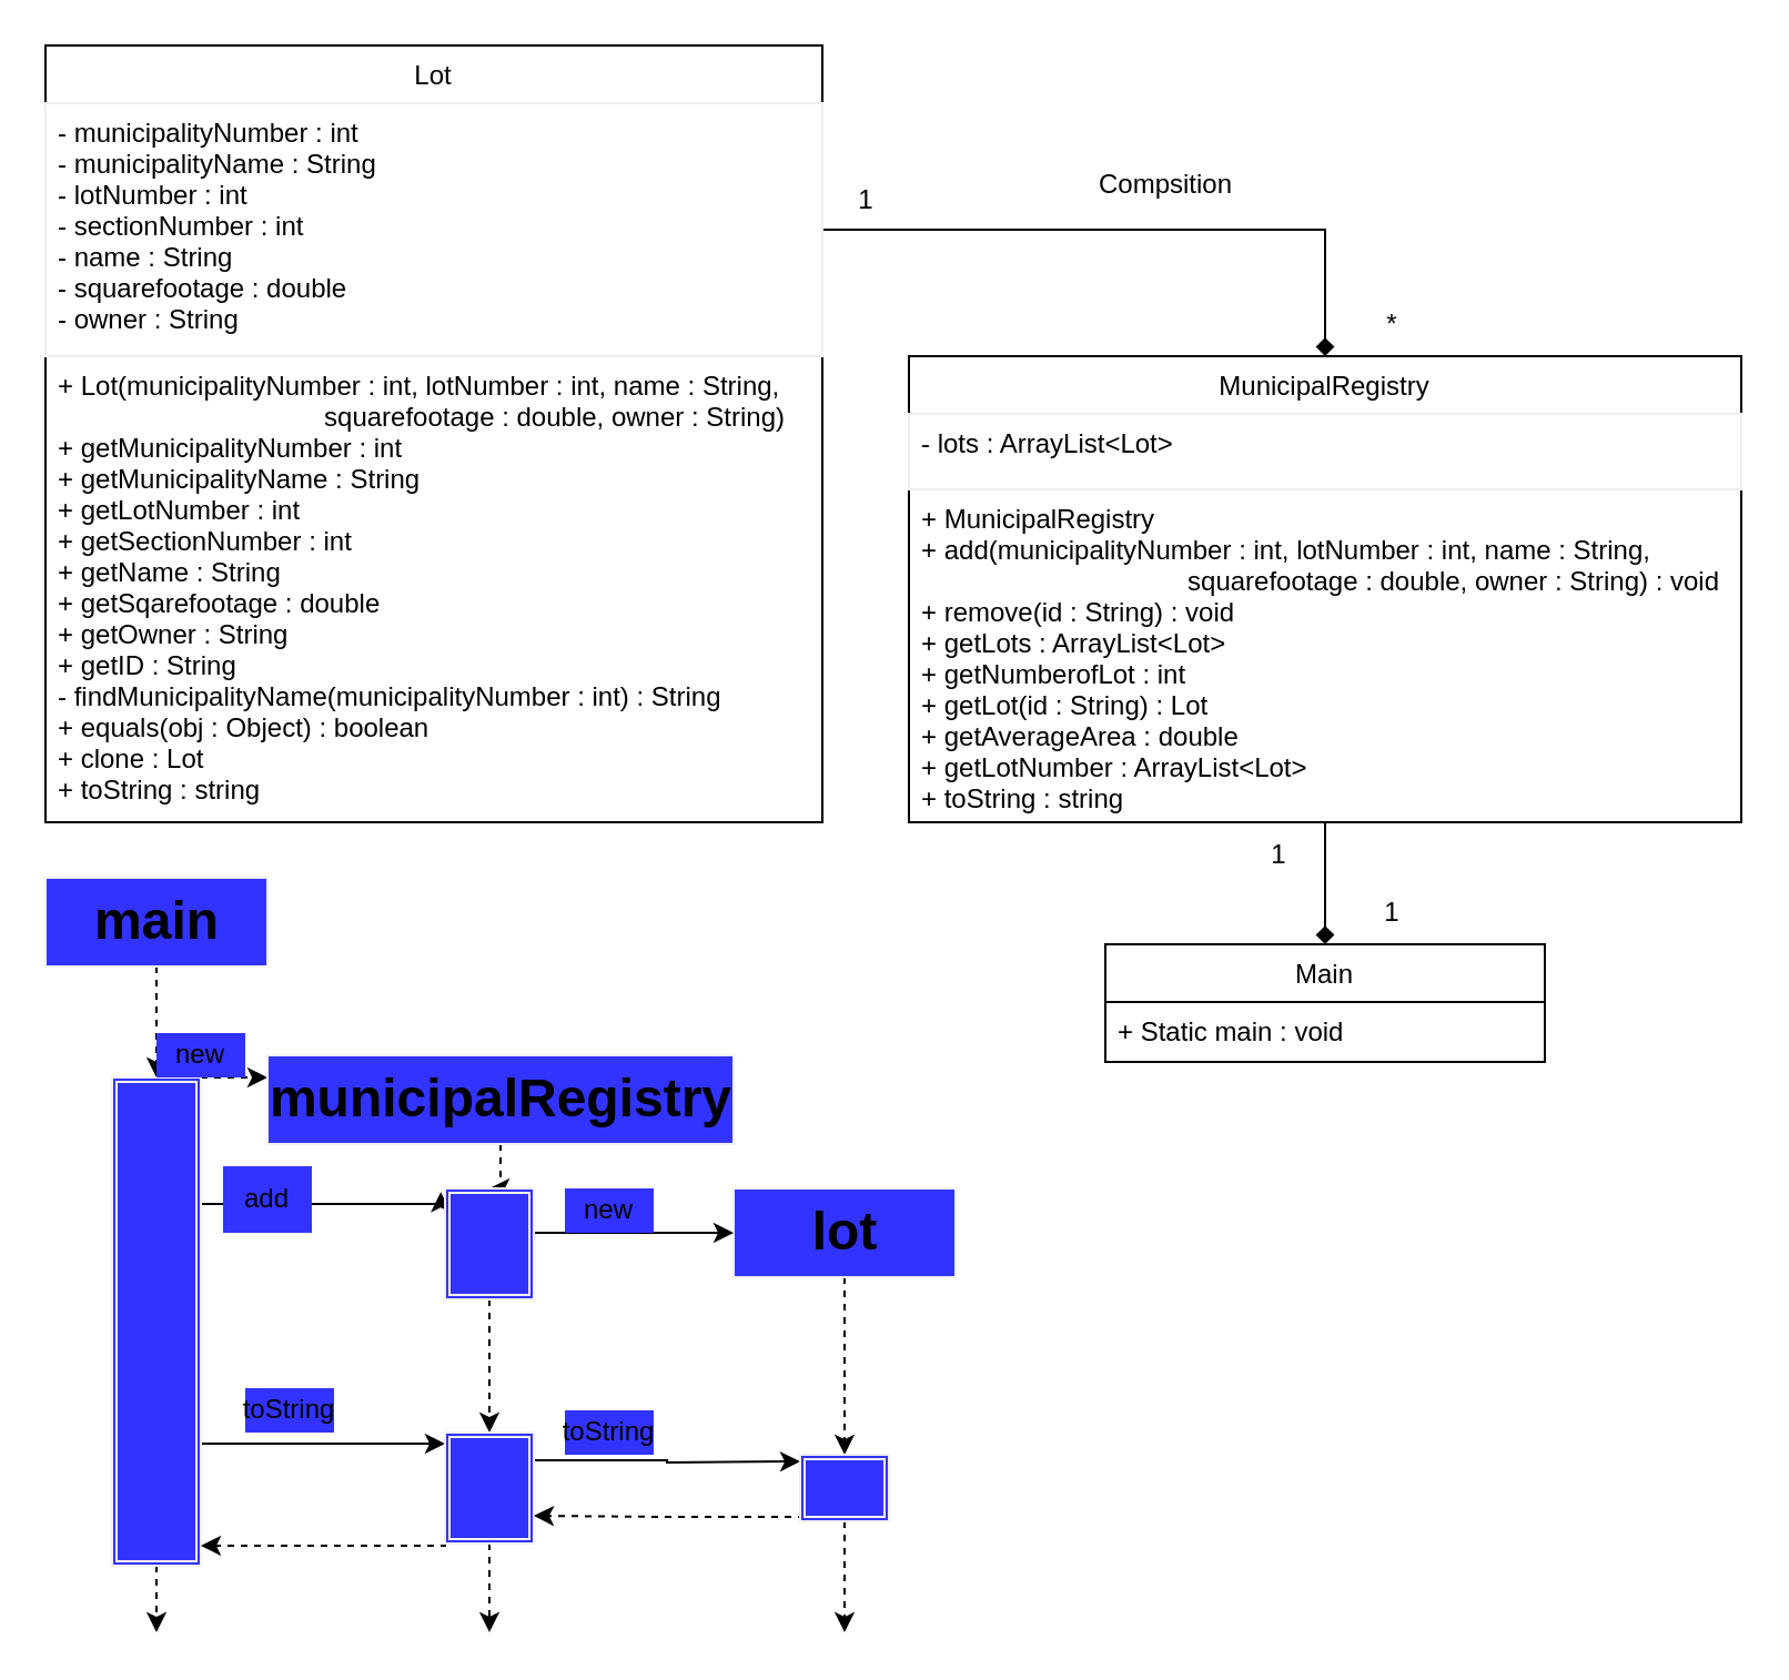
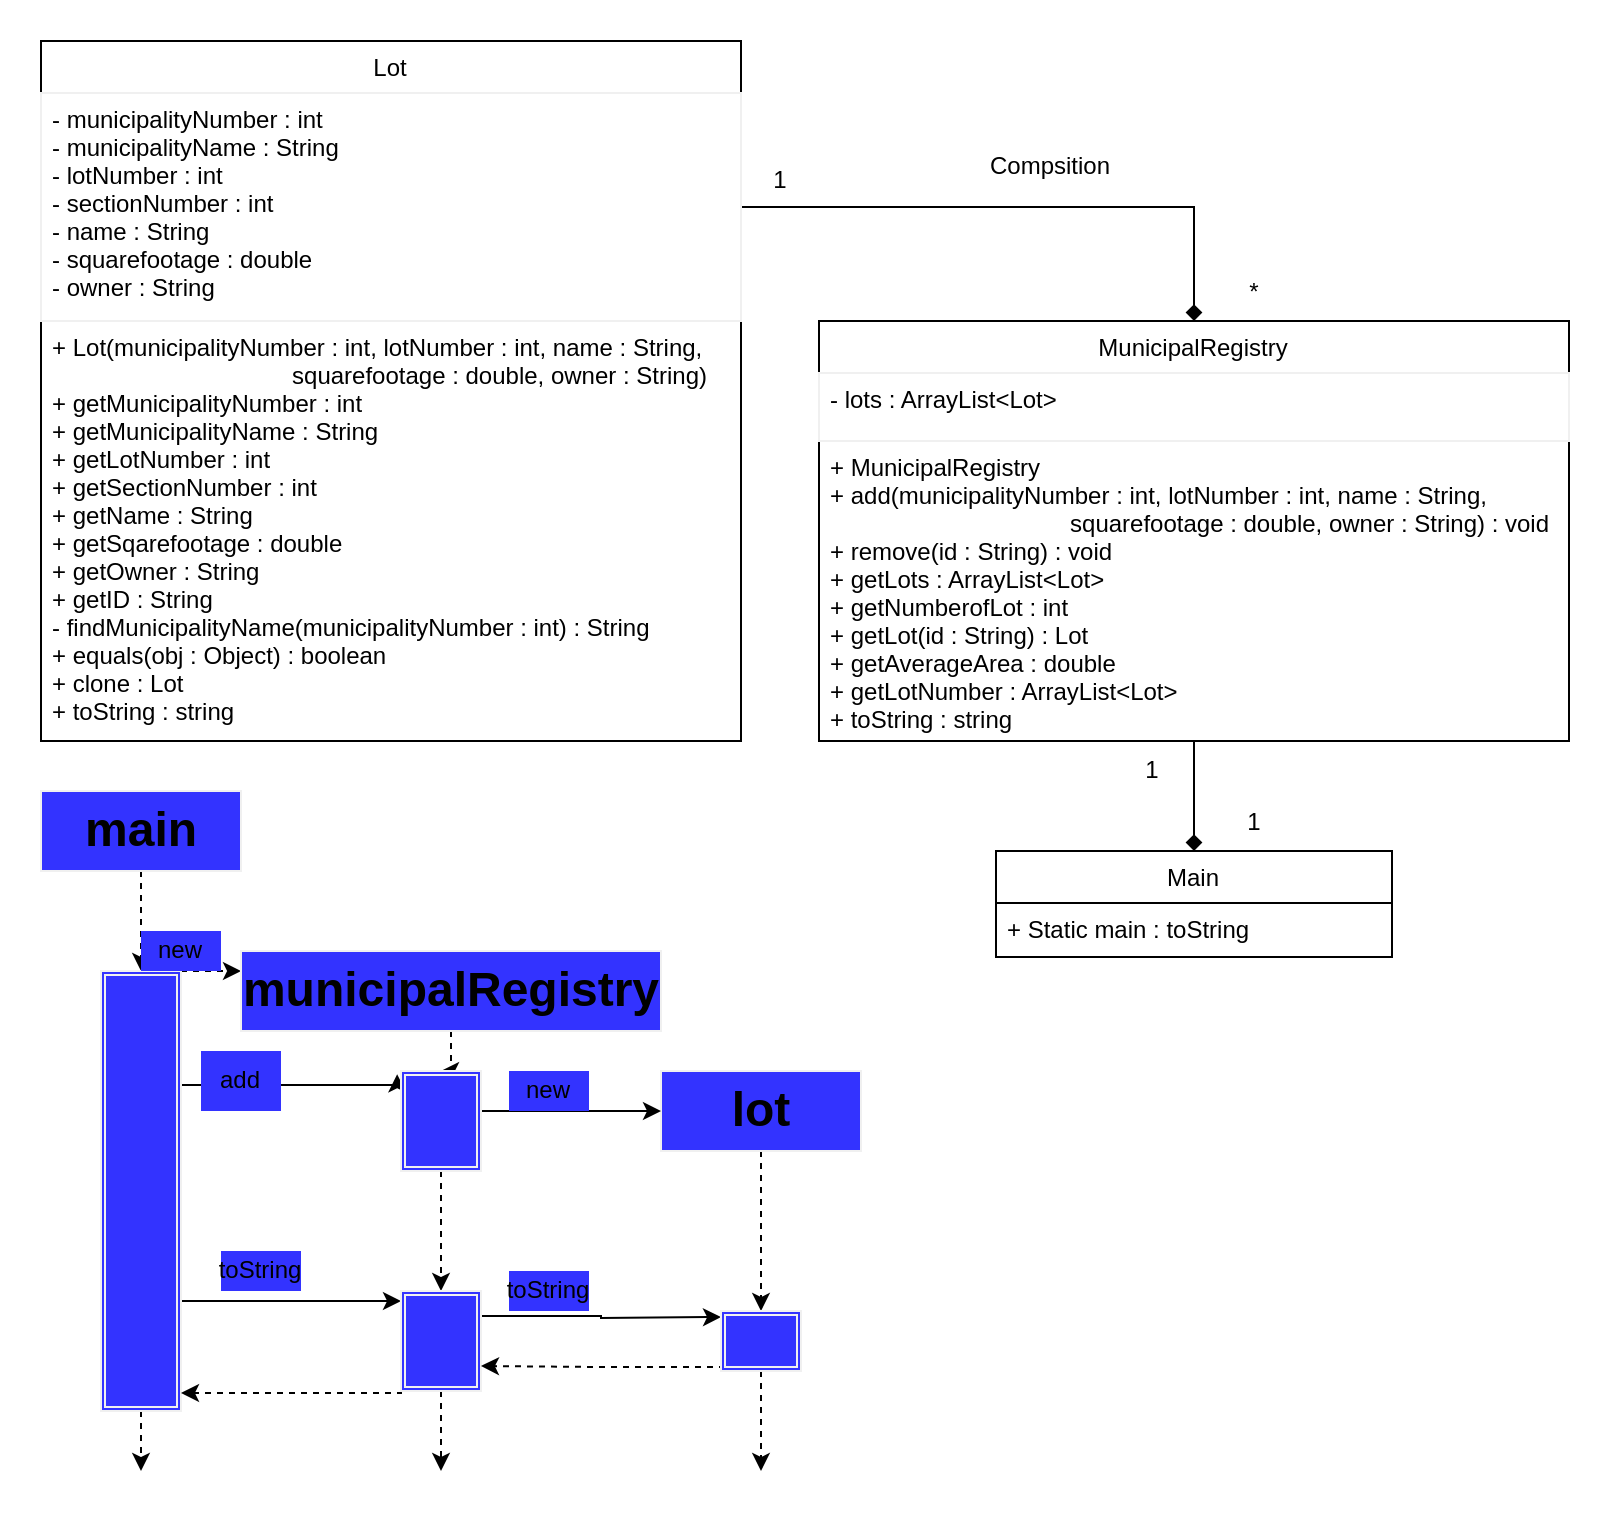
  <mxCell id="0" />
  <mxCell id="1" parent="0" />
  <mxCell id="2" style="edgeStyle=orthogonalEdgeStyle;rounded=0;orthogonalLoop=1;jettySize=auto;html=1;entryX=0.5;entryY=0;entryDx=0;entryDy=0;endArrow=diamond;endFill=1;" parent="1" source="11" target="14" edge="1"><mxGeometry relative="1" as="geometry" /></mxCell>
  <mxCell id="3" value="Compsition" style="text;html=1;strokeColor=none;fillColor=none;align=center;verticalAlign=middle;whiteSpace=wrap;rounded=0;" parent="1" vertex="1"><mxGeometry x="505" y="73" width="40" height="20" as="geometry" /></mxCell>
  <mxCell id="4" style="edgeStyle=orthogonalEdgeStyle;rounded=0;orthogonalLoop=1;jettySize=auto;html=1;dashed=1;fillColor=#3333FF;" parent="1" source="5" edge="1"><mxGeometry relative="1" as="geometry"><mxPoint x="70" y="485" as="targetPoint" /></mxGeometry></mxCell>
  <mxCell id="5" value="main" style="text;fillColor=#3333FF;html=1;fontSize=24;fontStyle=1;verticalAlign=middle;align=center;strokeColor=#f0f0f0;" parent="1" vertex="1"><mxGeometry x="20" y="395" width="100" height="40" as="geometry" /></mxCell>
  <mxCell id="6" style="edgeStyle=orthogonalEdgeStyle;rounded=0;orthogonalLoop=1;jettySize=auto;html=1;exitX=1;exitY=0;exitDx=0;exitDy=0;entryX=0;entryY=0.25;entryDx=0;entryDy=0;dashed=1;fillColor=#3333FF;" parent="1" source="17" target="19" edge="1"><mxGeometry relative="1" as="geometry" /></mxCell>
  <mxCell id="7" style="edgeStyle=orthogonalEdgeStyle;rounded=0;orthogonalLoop=1;jettySize=auto;html=1;exitX=1;exitY=0.25;exitDx=0;exitDy=0;entryX=-0.048;entryY=0.033;entryDx=0;entryDy=0;entryPerimeter=0;fillColor=#3333FF;" parent="1" source="17" target="24" edge="1"><mxGeometry relative="1" as="geometry"><Array as="points"><mxPoint x="90" y="542" /><mxPoint x="198" y="542" /></Array></mxGeometry></mxCell>
  <mxCell id="8" style="edgeStyle=orthogonalEdgeStyle;rounded=0;orthogonalLoop=1;jettySize=auto;html=1;exitX=1;exitY=0.75;exitDx=0;exitDy=0;fillColor=#3333FF;" parent="1" source="17" edge="1"><mxGeometry relative="1" as="geometry"><mxPoint x="200" y="650" as="targetPoint" /></mxGeometry></mxCell>
  <mxCell id="9" style="edgeStyle=orthogonalEdgeStyle;rounded=0;orthogonalLoop=1;jettySize=auto;html=1;exitX=0.5;exitY=1;exitDx=0;exitDy=0;dashed=1;fillColor=#3333FF;" parent="1" source="17" edge="1"><mxGeometry relative="1" as="geometry"><mxPoint x="70" y="735" as="targetPoint" /></mxGeometry></mxCell>
  <mxCell id="10" value="Lot" style="swimlane;fontStyle=0;childLayout=stackLayout;horizontal=1;startSize=26;fillColor=none;horizontalStack=0;resizeParent=1;resizeParentMax=0;resizeLast=0;collapsible=1;marginBottom=0;" parent="1" vertex="1"><mxGeometry x="20" y="20" width="350" height="350" as="geometry" /></mxCell>
  <mxCell id="11" value="- municipalityNumber : int&#10;- municipalityName : String&#10;- lotNumber : int&#10;- sectionNumber : int&#10;- name : String&#10;- squarefootage : double&#10;- owner : String " style="text;fillColor=none;align=left;verticalAlign=top;spacingLeft=4;spacingRight=4;overflow=hidden;rotatable=0;points=[[0,0.5],[1,0.5]];portConstraint=eastwest;strokeColor=#f0f0f0;" parent="10" vertex="1"><mxGeometry y="26" width="350" height="114" as="geometry" /></mxCell>
  <mxCell id="12" value="+ Lot(municipalityNumber : int, lotNumber : int, name : String, &#10;                                    squarefootage : double, owner : String)&#10;+ getMunicipalityNumber : int&#10;+ getMunicipalityName : String&#10;+ getLotNumber : int&#10;+ getSectionNumber : int&#10;+ getName : String&#10;+ getSqarefootage : double&#10;+ getOwner : String&#10;+ getID : String&#10;- findMunicipalityName(municipalityNumber : int) : String&#10;+ equals(obj : Object) : boolean&#10;+ clone : Lot&#10;+ toString : string" style="text;strokeColor=none;fillColor=none;align=left;verticalAlign=top;spacingLeft=4;spacingRight=4;overflow=hidden;rotatable=0;points=[[0,0.5],[1,0.5]];portConstraint=eastwest;" parent="10" vertex="1"><mxGeometry y="140" width="350" height="210" as="geometry" /></mxCell>
  <mxCell id="13" style="edgeStyle=orthogonalEdgeStyle;rounded=0;orthogonalLoop=1;jettySize=auto;html=1;entryX=0.5;entryY=0;entryDx=0;entryDy=0;" edge="1" parent="1" target="39"><mxGeometry relative="1" as="geometry"><mxPoint x="596.5" y="506.017" as="targetPoint" /><mxPoint x="596.5" y="425" as="sourcePoint" /></mxGeometry></mxCell>
  <mxCell id="14" value="MunicipalRegistry" style="swimlane;fontStyle=0;childLayout=stackLayout;horizontal=1;startSize=26;fillColor=none;horizontalStack=0;resizeParent=1;resizeParentMax=0;resizeLast=0;collapsible=1;marginBottom=0;" parent="1" vertex="1"><mxGeometry x="409" y="160" width="375" height="210" as="geometry" /></mxCell>
  <mxCell id="15" value="- lots : ArrayList&lt;Lot&gt;" style="text;fillColor=none;align=left;verticalAlign=top;spacingLeft=4;spacingRight=4;overflow=hidden;rotatable=0;points=[[0,0.5],[1,0.5]];portConstraint=eastwest;strokeColor=#f0f0f0;" parent="14" vertex="1"><mxGeometry y="26" width="375" height="34" as="geometry" /></mxCell>
  <mxCell id="16" value="+ MunicipalRegistry&#10;+ add(municipalityNumber : int, lotNumber : int, name : String, &#10;                                    squarefootage : double, owner : String) : void&#10;+ remove(id : String) : void&#10;+ getLots : ArrayList&lt;Lot&gt;&#10;+ getNumberofLot : int&#10;+ getLot(id : String) : Lot&#10;+ getAverageArea : double&#10;+ getLotNumber : ArrayList&lt;Lot&gt;&#10;+ toString : string" style="text;strokeColor=none;fillColor=none;align=left;verticalAlign=top;spacingLeft=4;spacingRight=4;overflow=hidden;rotatable=0;points=[[0,0.5],[1,0.5]];portConstraint=eastwest;" parent="14" vertex="1"><mxGeometry y="60" width="375" height="150" as="geometry" /></mxCell>
  <mxCell id="17" value="" style="shape=ext;double=1;rounded=0;whiteSpace=wrap;html=1;strokeColor=#f0f0f0;fillColor=#3333FF;" parent="1" vertex="1"><mxGeometry x="50" y="485" width="40" height="220" as="geometry" /></mxCell>
  <mxCell id="18" style="edgeStyle=orthogonalEdgeStyle;rounded=0;orthogonalLoop=1;jettySize=auto;html=1;entryX=0.5;entryY=0;entryDx=0;entryDy=0;dashed=1;fillColor=#3333FF;" parent="1" source="19" target="24" edge="1"><mxGeometry relative="1" as="geometry" /></mxCell>
  <mxCell id="19" value="municipalRegistry" style="text;fillColor=#3333FF;html=1;fontSize=24;fontStyle=1;verticalAlign=middle;align=center;strokeColor=#f0f0f0;" parent="1" vertex="1"><mxGeometry x="120" y="475" width="210" height="40" as="geometry" /></mxCell>
  <mxCell id="20" style="edgeStyle=orthogonalEdgeStyle;rounded=0;orthogonalLoop=1;jettySize=auto;html=1;exitX=0.5;exitY=1;exitDx=0;exitDy=0;dashed=1;entryX=0.5;entryY=0;entryDx=0;entryDy=0;fillColor=#3333FF;" parent="1" source="21" target="36" edge="1"><mxGeometry relative="1" as="geometry"><mxPoint x="380" y="615" as="targetPoint" /></mxGeometry></mxCell>
  <mxCell id="21" value="lot" style="text;fillColor=#3333FF;html=1;fontSize=24;fontStyle=1;verticalAlign=middle;align=center;strokeColor=#f0f0f0;" parent="1" vertex="1"><mxGeometry x="330" y="535" width="100" height="40" as="geometry" /></mxCell>
  <mxCell id="22" style="edgeStyle=orthogonalEdgeStyle;rounded=0;orthogonalLoop=1;jettySize=auto;html=1;exitX=1;exitY=0.5;exitDx=0;exitDy=0;entryX=0;entryY=0.5;entryDx=0;entryDy=0;fillColor=#3333FF;" parent="1" source="24" target="21" edge="1"><mxGeometry relative="1" as="geometry"><mxPoint x="321.613" y="590" as="targetPoint" /><Array as="points"><mxPoint x="240" y="555" /></Array></mxGeometry></mxCell>
  <mxCell id="23" style="edgeStyle=orthogonalEdgeStyle;rounded=0;orthogonalLoop=1;jettySize=auto;html=1;exitX=0.5;exitY=1;exitDx=0;exitDy=0;dashed=1;entryX=0.5;entryY=0;entryDx=0;entryDy=0;fillColor=#3333FF;" parent="1" source="24" target="32" edge="1"><mxGeometry relative="1" as="geometry"><mxPoint x="220" y="615" as="targetPoint" /></mxGeometry></mxCell>
  <mxCell id="24" value="" style="shape=ext;double=1;rounded=0;whiteSpace=wrap;html=1;strokeColor=#f0f0f0;fillColor=#3333FF;" parent="1" vertex="1"><mxGeometry x="200" y="535" width="40" height="50" as="geometry" /></mxCell>
  <mxCell id="25" style="edgeStyle=orthogonalEdgeStyle;rounded=0;orthogonalLoop=1;jettySize=auto;html=1;exitX=0.5;exitY=1;exitDx=0;exitDy=0;dashed=1;fillColor=#3333FF;" parent="1" edge="1"><mxGeometry relative="1" as="geometry"><mxPoint x="130" y="565" as="sourcePoint" /><mxPoint x="130" y="565" as="targetPoint" /></mxGeometry></mxCell>
  <mxCell id="26" value="add" style="text;html=1;strokeColor=none;fillColor=#3333FF;align=center;verticalAlign=middle;whiteSpace=wrap;rounded=0;" parent="1" vertex="1"><mxGeometry x="100" y="525" width="40" height="30" as="geometry" /></mxCell>
  <mxCell id="27" value="new" style="text;html=1;strokeColor=none;fillColor=#3333FF;align=center;verticalAlign=middle;whiteSpace=wrap;rounded=0;" parent="1" vertex="1"><mxGeometry x="254" y="535" width="40" height="20" as="geometry" /></mxCell>
  <mxCell id="28" value="new" style="text;html=1;strokeColor=none;fillColor=#3333FF;align=center;verticalAlign=middle;whiteSpace=wrap;rounded=0;" parent="1" vertex="1"><mxGeometry x="70" y="465" width="40" height="20" as="geometry" /></mxCell>
  <mxCell id="29" style="edgeStyle=orthogonalEdgeStyle;rounded=0;orthogonalLoop=1;jettySize=auto;html=1;exitX=1;exitY=0.25;exitDx=0;exitDy=0;fillColor=#3333FF;" parent="1" source="32" edge="1"><mxGeometry relative="1" as="geometry"><mxPoint x="360" y="658" as="targetPoint" /></mxGeometry></mxCell>
  <mxCell id="30" style="edgeStyle=orthogonalEdgeStyle;rounded=0;orthogonalLoop=1;jettySize=auto;html=1;exitX=0;exitY=1;exitDx=0;exitDy=0;dashed=1;fillColor=#3333FF;" parent="1" source="32" edge="1"><mxGeometry relative="1" as="geometry"><mxPoint x="90" y="696" as="targetPoint" /><Array as="points"><mxPoint x="200" y="696" /></Array></mxGeometry></mxCell>
  <mxCell id="31" style="edgeStyle=orthogonalEdgeStyle;rounded=0;orthogonalLoop=1;jettySize=auto;html=1;exitX=0.5;exitY=1;exitDx=0;exitDy=0;dashed=1;fillColor=#3333FF;" parent="1" source="32" edge="1"><mxGeometry relative="1" as="geometry"><mxPoint x="220" y="735" as="targetPoint" /></mxGeometry></mxCell>
  <mxCell id="32" value="" style="shape=ext;double=1;rounded=0;whiteSpace=wrap;html=1;strokeColor=#f0f0f0;fillColor=#3333FF;" parent="1" vertex="1"><mxGeometry x="200" y="645" width="40" height="50" as="geometry" /></mxCell>
  <mxCell id="33" value="toString" style="text;html=1;strokeColor=none;fillColor=#3333FF;align=center;verticalAlign=middle;whiteSpace=wrap;rounded=0;" parent="1" vertex="1"><mxGeometry x="110" y="625" width="40" height="20" as="geometry" /></mxCell>
  <mxCell id="34" style="edgeStyle=orthogonalEdgeStyle;rounded=0;orthogonalLoop=1;jettySize=auto;html=1;exitX=0;exitY=1;exitDx=0;exitDy=0;entryX=1;entryY=0.75;entryDx=0;entryDy=0;dashed=1;fillColor=#3333FF;" parent="1" source="36" target="32" edge="1"><mxGeometry relative="1" as="geometry"><Array as="points"><mxPoint x="360" y="683" /><mxPoint x="300" y="683" /></Array></mxGeometry></mxCell>
  <mxCell id="35" style="edgeStyle=orthogonalEdgeStyle;rounded=0;orthogonalLoop=1;jettySize=auto;html=1;exitX=0.5;exitY=1;exitDx=0;exitDy=0;dashed=1;fillColor=#3333FF;" parent="1" source="36" edge="1"><mxGeometry relative="1" as="geometry"><mxPoint x="380" y="735" as="targetPoint" /></mxGeometry></mxCell>
  <mxCell id="36" value="" style="shape=ext;double=1;rounded=0;whiteSpace=wrap;html=1;strokeColor=#f0f0f0;fillColor=#3333FF;" parent="1" vertex="1"><mxGeometry x="360" y="655" width="40" height="30" as="geometry" /></mxCell>
  <mxCell id="37" value="toString" style="text;html=1;strokeColor=none;fillColor=#3333FF;align=center;verticalAlign=middle;whiteSpace=wrap;rounded=0;" parent="1" vertex="1"><mxGeometry x="254" y="635" width="40" height="20" as="geometry" /></mxCell>
  <mxCell id="38" style="edgeStyle=orthogonalEdgeStyle;rounded=0;orthogonalLoop=1;jettySize=auto;html=1;exitX=0.5;exitY=1;exitDx=0;exitDy=0;dashed=1;fillColor=#3333FF;" parent="1" source="36" target="36" edge="1"><mxGeometry relative="1" as="geometry" /></mxCell>
  <mxCell id="39" value="Main" style="swimlane;fontStyle=0;childLayout=stackLayout;horizontal=1;startSize=26;fillColor=none;horizontalStack=0;resizeParent=1;resizeParentMax=0;resizeLast=0;collapsible=1;marginBottom=0;" vertex="1" parent="1"><mxGeometry x="497.5" y="425" width="198" height="53" as="geometry" /></mxCell>
- <mxCell id="40" value="+ Static main : void" style="text;strokeColor=none;fillColor=none;align=left;verticalAlign=top;spacingLeft=4;spacingRight=4;overflow=hidden;rotatable=0;points=[[0,0.5],[1,0.5]];portConstraint=eastwest;" vertex="1" parent="39"><mxGeometry y="26" width="198" height="27" as="geometry" /></mxCell>
+ <mxCell id="40" value="+ Static main : toString" style="text;strokeColor=none;fillColor=none;align=left;verticalAlign=top;spacingLeft=4;spacingRight=4;overflow=hidden;rotatable=0;points=[[0,0.5],[1,0.5]];portConstraint=eastwest;" vertex="1" parent="39"><mxGeometry y="26" width="198" height="27" as="geometry" /></mxCell>
  <mxCell id="41" value="1" style="text;html=1;strokeColor=none;fillColor=none;align=center;verticalAlign=middle;whiteSpace=wrap;rounded=0;" vertex="1" parent="1"><mxGeometry x="370" y="80" width="40" height="20" as="geometry" /></mxCell>
  <mxCell id="42" value="1" style="text;html=1;strokeColor=none;fillColor=none;align=center;verticalAlign=middle;whiteSpace=wrap;rounded=0;" vertex="1" parent="1"><mxGeometry x="556" y="375" width="40" height="20" as="geometry" /></mxCell>
  <mxCell id="43" value="*" style="text;html=1;strokeColor=none;fillColor=none;align=center;verticalAlign=middle;whiteSpace=wrap;rounded=0;" vertex="1" parent="1"><mxGeometry x="607" y="136" width="40" height="20" as="geometry" /></mxCell>
  <mxCell id="44" value="1" style="text;html=1;strokeColor=none;fillColor=none;align=center;verticalAlign=middle;whiteSpace=wrap;rounded=0;" vertex="1" parent="1"><mxGeometry x="607" y="401" width="40" height="20" as="geometry" /></mxCell>
  <mxCell id="45" style="edgeStyle=orthogonalEdgeStyle;rounded=0;orthogonalLoop=1;jettySize=auto;html=1;entryX=0.5;entryY=0;entryDx=0;entryDy=0;endArrow=diamond;endFill=1;" edge="1" parent="1" source="14" target="39"><mxGeometry relative="1" as="geometry"><mxPoint x="596.5" y="406" as="targetPoint" /><mxPoint x="596.5" y="370" as="sourcePoint" /></mxGeometry></mxCell>
